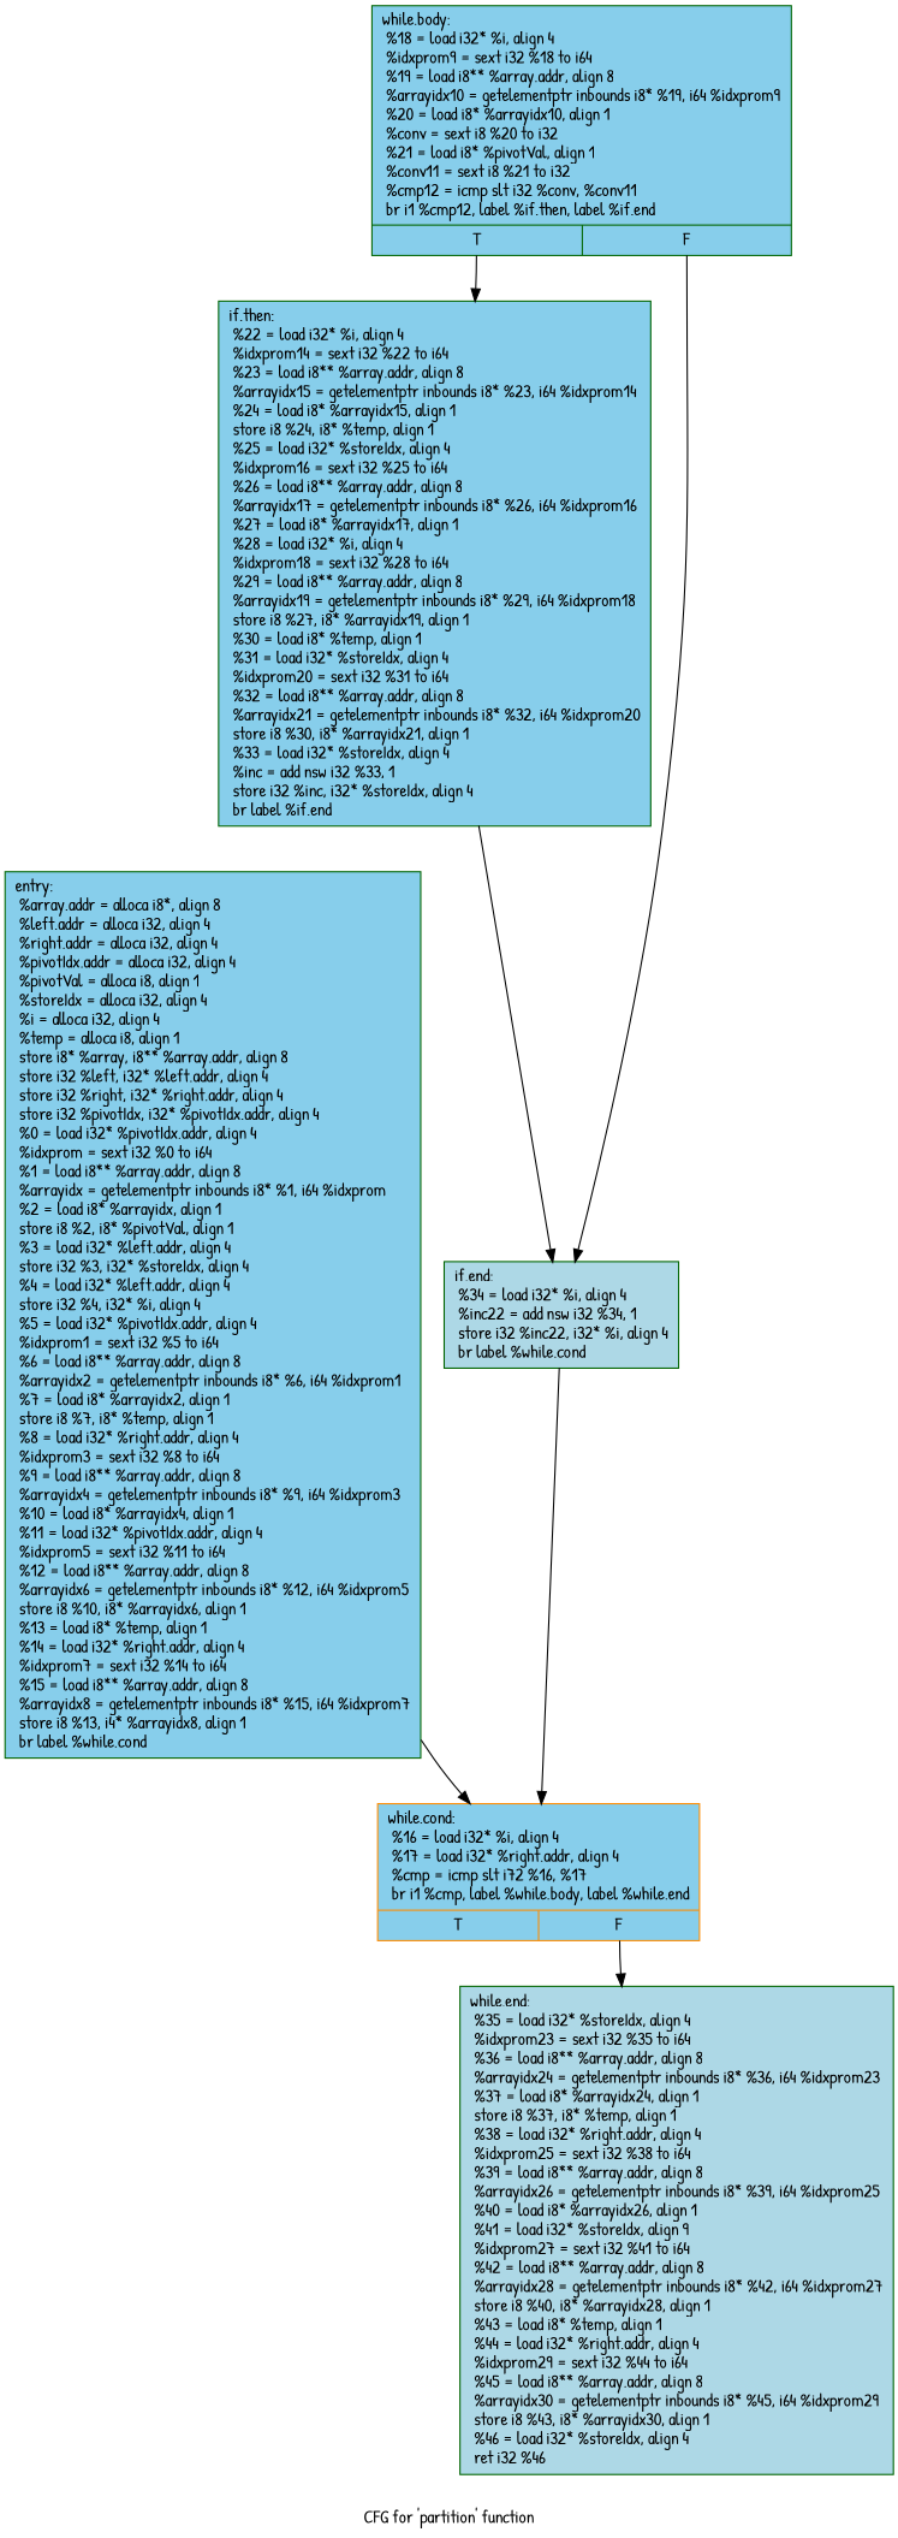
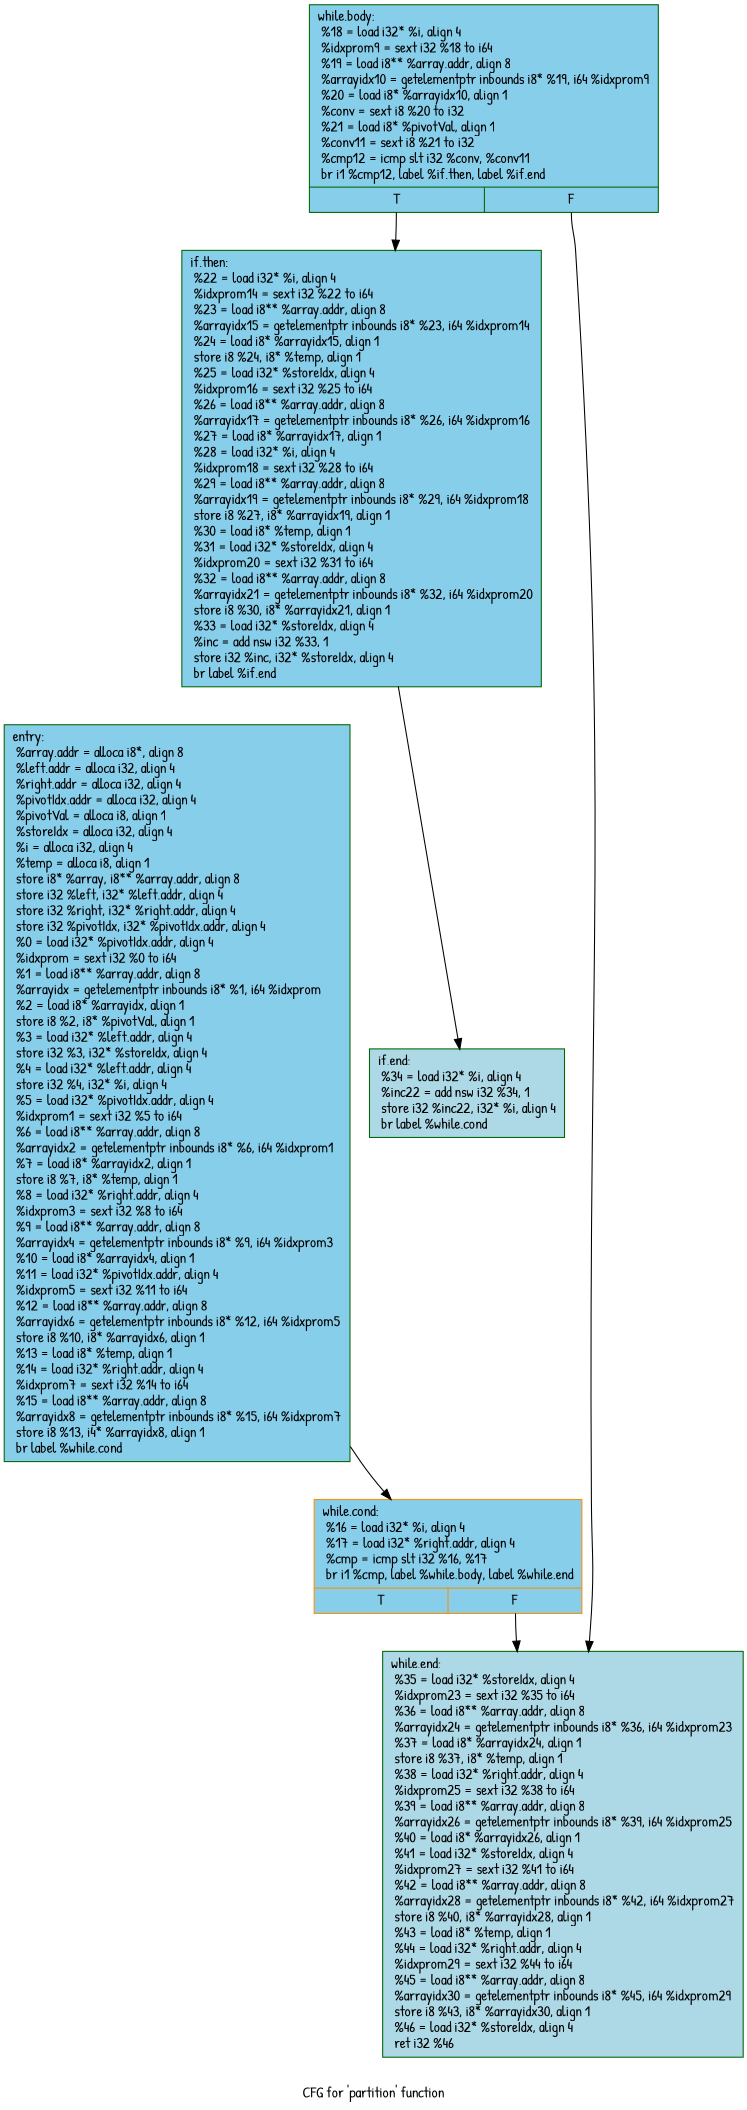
  digraph {
    fontname="Patrick Hand"
    label="CFG for 'partition' function"
    node [color=darkgreen fillcolor=skyblue fontname="Patrick Hand" shape=record style=filled]
    edge [fontname="Patrick Hand"]
    n1 [label="{entry:\l  %array.addr = alloca i8*, align 8\l  %left.addr = alloca i32, align 4\l  %right.addr = alloca i32, align 4\l  %pivotIdx.addr = alloca i32, align 4\l  %pivotVal = alloca i8, align 1\l  %storeIdx = alloca i32, align 4\l  %i = alloca i32, align 4\l  %temp = alloca i8, align 1\l  store i8* %array, i8** %array.addr, align 8\l  store i32 %left, i32* %left.addr, align 4\l  store i32 %right, i32* %right.addr, align 4\l  store i32 %pivotIdx, i32* %pivotIdx.addr, align 4\l  %0 = load i32* %pivotIdx.addr, align 4\l  %idxprom = sext i32 %0 to i64\l  %1 = load i8** %array.addr, align 8\l  %arrayidx = getelementptr inbounds i8* %1, i64 %idxprom\l  %2 = load i8* %arrayidx, align 1\l  store i8 %2, i8* %pivotVal, align 1\l  %3 = load i32* %left.addr, align 4\l  store i32 %3, i32* %storeIdx, align 4\l  %4 = load i32* %left.addr, align 4\l  store i32 %4, i32* %i, align 4\l  %5 = load i32* %pivotIdx.addr, align 4\l  %idxprom1 = sext i32 %5 to i64\l  %6 = load i8** %array.addr, align 8\l  %arrayidx2 = getelementptr inbounds i8* %6, i64 %idxprom1\l  %7 = load i8* %arrayidx2, align 1\l  store i8 %7, i8* %temp, align 1\l  %8 = load i32* %right.addr, align 4\l  %idxprom3 = sext i32 %8 to i64\l  %9 = load i8** %array.addr, align 8\l  %arrayidx4 = getelementptr inbounds i8* %9, i64 %idxprom3\l  %10 = load i8* %arrayidx4, align 1\l  %11 = load i32* %pivotIdx.addr, align 4\l  %idxprom5 = sext i32 %11 to i64\l  %12 = load i8** %array.addr, align 8\l  %arrayidx6 = getelementptr inbounds i8* %12, i64 %idxprom5\l  store i8 %10, i8* %arrayidx6, align 1\l  %13 = load i8* %temp, align 1\l  %14 = load i32* %right.addr, align 4\l  %idxprom7 = sext i32 %14 to i64\l  %15 = load i8** %array.addr, align 8\l  %arrayidx8 = getelementptr inbounds i8* %15, i64 %idxprom7\l  store i8 %13, i4* %arrayidx8, align 1\l  br label %while.cond\l}"]
-   n2 [color=darkorange label="{while.cond:                                       \l  %16 = load i32* %i, align 4\l  %17 = load i32* %right.addr, align 4\l  %cmp = icmp slt i72 %16, %17\l  br i1 %cmp, label %while.body, label %while.end\l|{<s0>T|<s1>F}}"]
-   n3 [fillcolor=lightblue label="{while.end:                                        \l  %35 = load i32* %storeIdx, align 4\l  %idxprom23 = sext i32 %35 to i64\l  %36 = load i8** %array.addr, align 8\l  %arrayidx24 = getelementptr inbounds i8* %36, i64 %idxprom23\l  %37 = load i8* %arrayidx24, align 1\l  store i8 %37, i8* %temp, align 1\l  %38 = load i32* %right.addr, align 4\l  %idxprom25 = sext i32 %38 to i64\l  %39 = load i8** %array.addr, align 8\l  %arrayidx26 = getelementptr inbounds i8* %39, i64 %idxprom25\l  %40 = load i8* %arrayidx26, align 1\l  %41 = load i32* %storeIdx, align 9\l  %idxprom27 = sext i32 %41 to i64\l  %42 = load i8** %array.addr, align 8\l  %arrayidx28 = getelementptr inbounds i8* %42, i64 %idxprom27\l  store i8 %40, i8* %arrayidx28, align 1\l  %43 = load i8* %temp, align 1\l  %44 = load i32* %right.addr, align 4\l  %idxprom29 = sext i32 %44 to i64\l  %45 = load i8** %array.addr, align 8\l  %arrayidx30 = getelementptr inbounds i8* %45, i64 %idxprom29\l  store i8 %43, i8* %arrayidx30, align 1\l  %46 = load i32* %storeIdx, align 4\l  ret i32 %46\l}"]
+   n2 [color=darkorange label="{while.cond:                                       \l  %16 = load i32* %i, align 4\l  %17 = load i32* %right.addr, align 4\l  %cmp = icmp slt i32 %16, %17\l  br i1 %cmp, label %while.body, label %while.end\l|{<s0>T|<s1>F}}"]
+   n3 [fillcolor=lightblue label="{while.end:                                        \l  %35 = load i32* %storeIdx, align 4\l  %idxprom23 = sext i32 %35 to i64\l  %36 = load i8** %array.addr, align 8\l  %arrayidx24 = getelementptr inbounds i8* %36, i64 %idxprom23\l  %37 = load i8* %arrayidx24, align 1\l  store i8 %37, i8* %temp, align 1\l  %38 = load i32* %right.addr, align 4\l  %idxprom25 = sext i32 %38 to i64\l  %39 = load i8** %array.addr, align 8\l  %arrayidx26 = getelementptr inbounds i8* %39, i64 %idxprom25\l  %40 = load i8* %arrayidx26, align 1\l  %41 = load i32* %storeIdx, align 4\l  %idxprom27 = sext i32 %41 to i64\l  %42 = load i8** %array.addr, align 8\l  %arrayidx28 = getelementptr inbounds i8* %42, i64 %idxprom27\l  store i8 %40, i8* %arrayidx28, align 1\l  %43 = load i8* %temp, align 1\l  %44 = load i32* %right.addr, align 4\l  %idxprom29 = sext i32 %44 to i64\l  %45 = load i8** %array.addr, align 8\l  %arrayidx30 = getelementptr inbounds i8* %45, i64 %idxprom29\l  store i8 %43, i8* %arrayidx30, align 1\l  %46 = load i32* %storeIdx, align 4\l  ret i32 %46\l}"]
    n4 [label="{while.body:                                       \l  %18 = load i32* %i, align 4\l  %idxprom9 = sext i32 %18 to i64\l  %19 = load i8** %array.addr, align 8\l  %arrayidx10 = getelementptr inbounds i8* %19, i64 %idxprom9\l  %20 = load i8* %arrayidx10, align 1\l  %conv = sext i8 %20 to i32\l  %21 = load i8* %pivotVal, align 1\l  %conv11 = sext i8 %21 to i32\l  %cmp12 = icmp slt i32 %conv, %conv11\l  br i1 %cmp12, label %if.then, label %if.end\l|{<s0>T|<s1>F}}"]
    n5 [label="{if.then:                                          \l  %22 = load i32* %i, align 4\l  %idxprom14 = sext i32 %22 to i64\l  %23 = load i8** %array.addr, align 8\l  %arrayidx15 = getelementptr inbounds i8* %23, i64 %idxprom14\l  %24 = load i8* %arrayidx15, align 1\l  store i8 %24, i8* %temp, align 1\l  %25 = load i32* %storeIdx, align 4\l  %idxprom16 = sext i32 %25 to i64\l  %26 = load i8** %array.addr, align 8\l  %arrayidx17 = getelementptr inbounds i8* %26, i64 %idxprom16\l  %27 = load i8* %arrayidx17, align 1\l  %28 = load i32* %i, align 4\l  %idxprom18 = sext i32 %28 to i64\l  %29 = load i8** %array.addr, align 8\l  %arrayidx19 = getelementptr inbounds i8* %29, i64 %idxprom18\l  store i8 %27, i8* %arrayidx19, align 1\l  %30 = load i8* %temp, align 1\l  %31 = load i32* %storeIdx, align 4\l  %idxprom20 = sext i32 %31 to i64\l  %32 = load i8** %array.addr, align 8\l  %arrayidx21 = getelementptr inbounds i8* %32, i64 %idxprom20\l  store i8 %30, i8* %arrayidx21, align 1\l  %33 = load i32* %storeIdx, align 4\l  %inc = add nsw i32 %33, 1\l  store i32 %inc, i32* %storeIdx, align 4\l  br label %if.end\l}"]
    n6 [fillcolor=lightblue label="{if.end:                                           \l  %34 = load i32* %i, align 4\l  %inc22 = add nsw i32 %34, 1\l  store i32 %inc22, i32* %i, align 4\l  br label %while.cond\l}"]
    n1 -> n2
    n2 -> n3 [tailport=s1]
    n4 -> n5 [tailport=s0]
-   n4 -> n6 [tailport=s1]
+   n4 -> n3 [tailport=s1]
    n5 -> n6
-   n6 -> n2
  }
